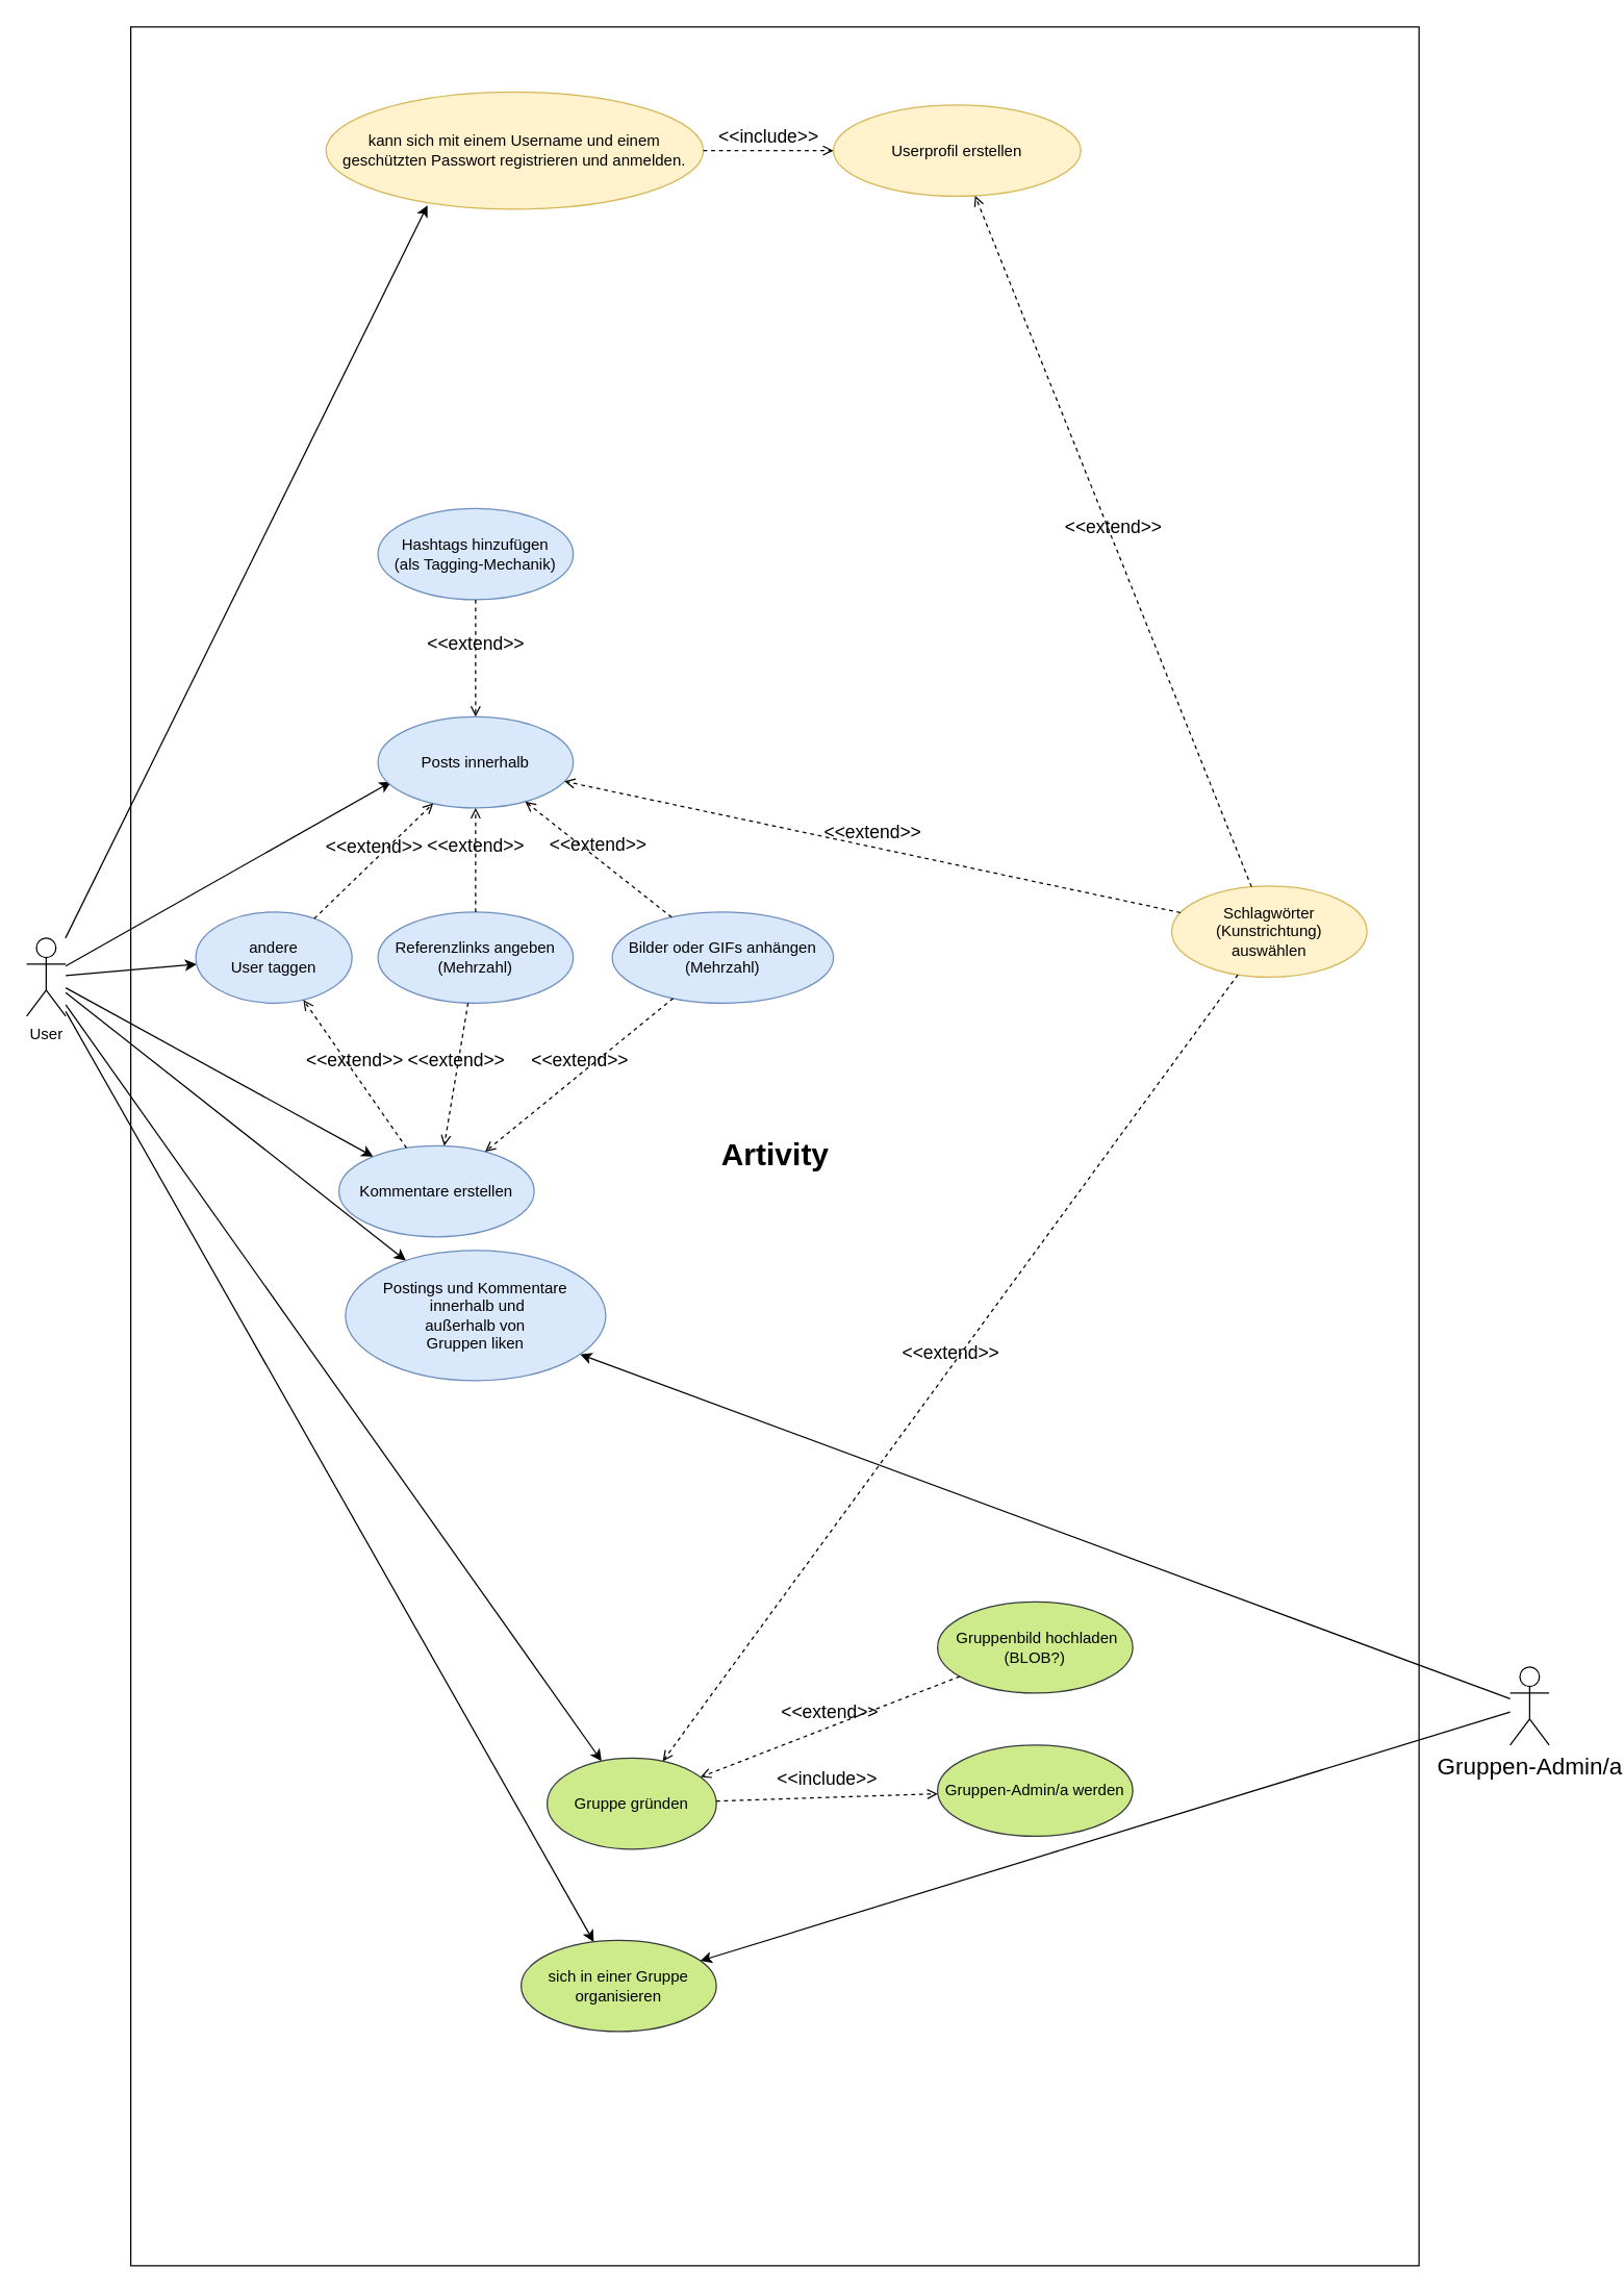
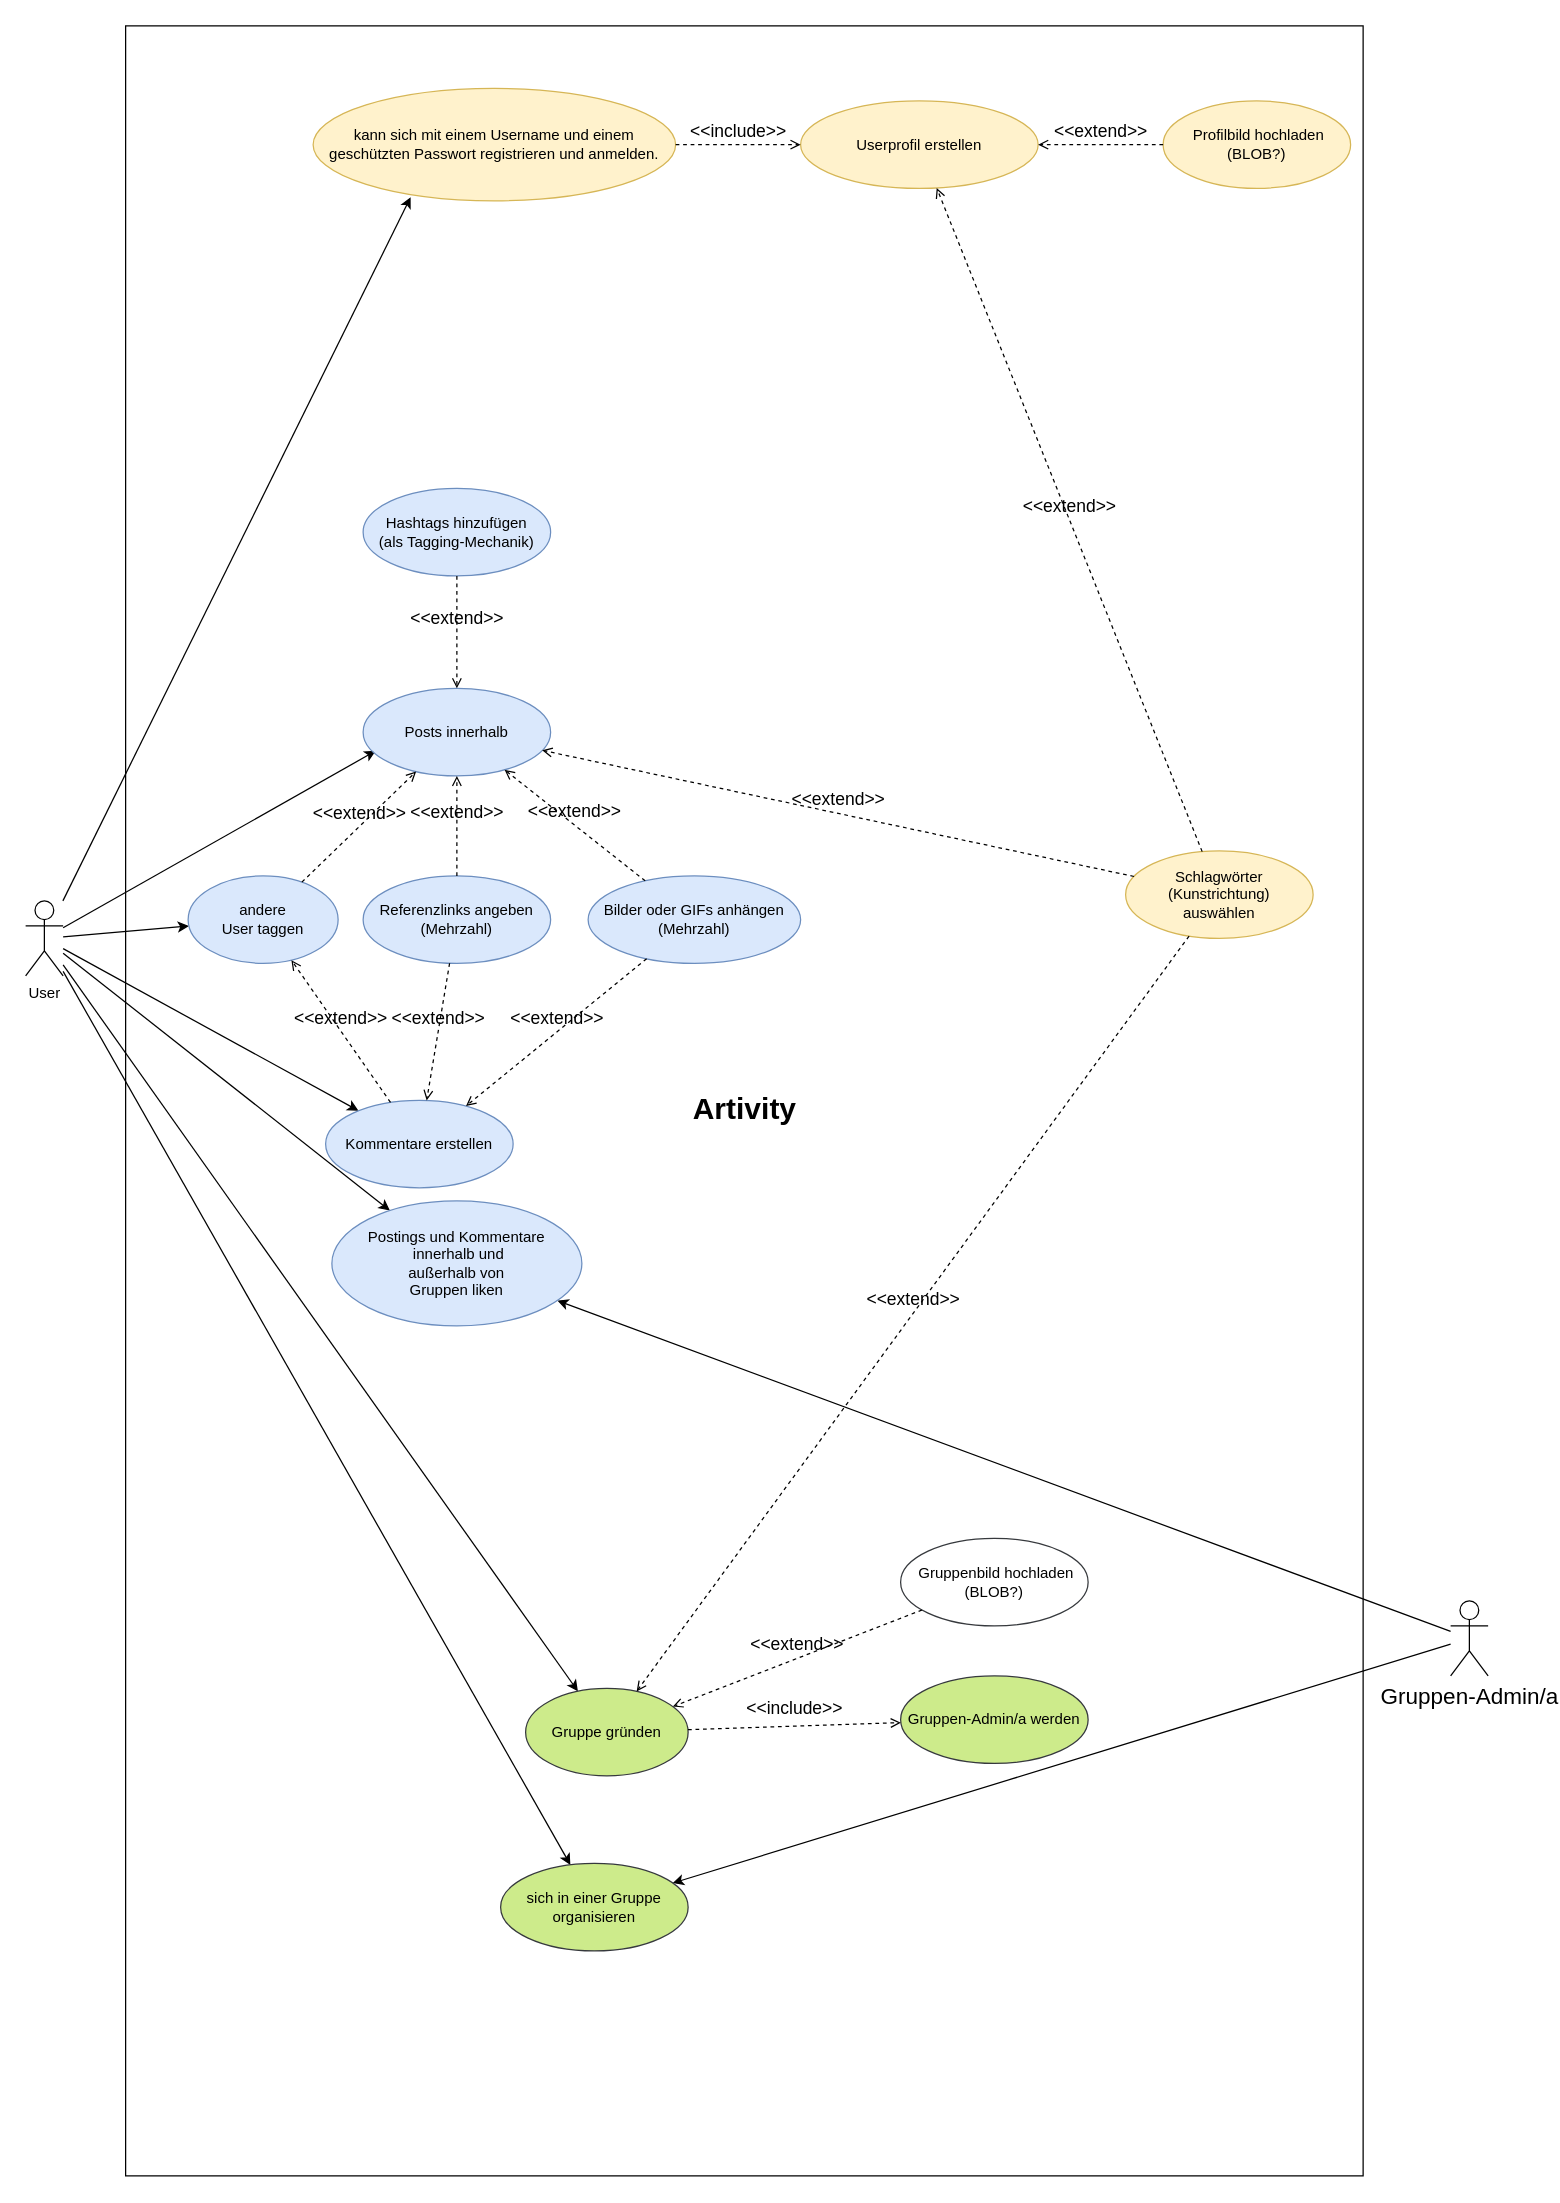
  <mxCell id="0" />
  <mxCell id="1" parent="0" />
  <mxCell id="2" value="&lt;font style=&quot;&quot;&gt;&lt;br&gt;&lt;b style=&quot;&quot;&gt;&lt;font style=&quot;font-size: 24px;&quot;&gt;Artivity&lt;/font&gt;&lt;/b&gt;&lt;/font&gt;" style="html=1;align=center;verticalAlign=middle;dashed=0;" parent="1" vertex="1"><mxGeometry x="100" y="20" width="990" height="1720" as="geometry" /></mxCell>
  <mxCell id="3" value="" style="edgeStyle=none;html=1;entryX=0.269;entryY=0.967;entryDx=0;entryDy=0;entryPerimeter=0;" parent="1" source="9" target="10" edge="1"><mxGeometry relative="1" as="geometry"><mxPoint x="460" y="806.25" as="targetPoint" /></mxGeometry></mxCell>
  <mxCell id="4" style="edgeStyle=none;html=1;entryX=0.067;entryY=0.714;entryDx=0;entryDy=0;entryPerimeter=0;fontSize=18;" parent="1" source="9" target="12" edge="1"><mxGeometry relative="1" as="geometry" /></mxCell>
  <mxCell id="5" style="edgeStyle=none;html=1;fontSize=18;" parent="1" source="9" target="16" edge="1"><mxGeometry relative="1" as="geometry" /></mxCell>
  <mxCell id="6" style="edgeStyle=none;html=1;fontSize=18;" parent="1" source="9" target="18" edge="1"><mxGeometry relative="1" as="geometry" /></mxCell>
  <mxCell id="7" style="edgeStyle=none;html=1;fontSize=14;" parent="1" source="9" target="39" edge="1"><mxGeometry relative="1" as="geometry" /></mxCell>
  <mxCell id="8" style="edgeStyle=none;html=1;fontSize=14;" parent="1" source="9" target="41" edge="1"><mxGeometry relative="1" as="geometry" /></mxCell>
  <mxCell id="9" value="User" style="shape=umlActor;verticalLabelPosition=bottom;verticalAlign=top;html=1;" parent="1" vertex="1"><mxGeometry x="20" y="720" width="30" height="60" as="geometry" /></mxCell>
  <mxCell id="10" value="kann sich mit einem Username und einem geschützten Passwort registrieren und anmelden." style="ellipse;whiteSpace=wrap;html=1;fillColor=#fff2cc;strokeColor=#d6b656;" parent="1" vertex="1"><mxGeometry x="250" y="70" width="290" height="90" as="geometry" /></mxCell>
  <mxCell id="11" value="Userprofil erstellen" style="ellipse;fillColor=#fff2cc;strokeColor=#d6b656;" parent="1" vertex="1"><mxGeometry x="640" y="80" width="190" height="70" as="geometry" /></mxCell>
  <mxCell id="12" value="Posts innerhalb" style="ellipse;whiteSpace=wrap;html=1;fillColor=#dae8fc;strokeColor=#6c8ebf;" parent="1" vertex="1"><mxGeometry x="290" y="550" width="150" height="70" as="geometry" /></mxCell>
  <mxCell id="13" value="Hashtags hinzufügen&lt;br&gt;(als Tagging-Mechanik)" style="ellipse;whiteSpace=wrap;html=1;fillColor=#dae8fc;strokeColor=#6c8ebf;" parent="1" vertex="1"><mxGeometry x="290" y="390" width="150" height="70" as="geometry" /></mxCell>
  <mxCell id="14" value="Referenzlinks angeben&lt;br&gt;(Mehrzahl)" style="ellipse;whiteSpace=wrap;html=1;fillColor=#dae8fc;strokeColor=#6c8ebf;" parent="1" vertex="1"><mxGeometry x="290" y="700" width="150" height="70" as="geometry" /></mxCell>
  <mxCell id="15" value="Bilder oder GIFs anhängen&lt;br&gt;(Mehrzahl)" style="ellipse;whiteSpace=wrap;html=1;fillColor=#dae8fc;strokeColor=#6c8ebf;" parent="1" vertex="1"><mxGeometry x="470" y="700" width="170" height="70" as="geometry" /></mxCell>
  <mxCell id="16" value="Kommentare erstellen" style="ellipse;whiteSpace=wrap;html=1;fillColor=#dae8fc;strokeColor=#6c8ebf;" parent="1" vertex="1"><mxGeometry x="260" y="879.5" width="150" height="70" as="geometry" /></mxCell>
+ <mxCell id="17" value="&amp;nbsp;Profilbild hochladen&lt;br&gt;(BLOB?)" style="ellipse;whiteSpace=wrap;html=1;fillColor=#fff2cc;strokeColor=#d6b656;" parent="1" vertex="1"><mxGeometry x="930" y="80" width="150" height="70" as="geometry" /></mxCell>
  <mxCell id="18" value="Gruppe gründen" style="ellipse;whiteSpace=wrap;html=1;fillColor=#cdeb8b;strokeColor=#36393d;" parent="1" vertex="1"><mxGeometry x="420" y="1350" width="130" height="70" as="geometry" /></mxCell>
  <mxCell id="19" style="edgeStyle=none;html=1;fontSize=14;" parent="1" source="21" target="39" edge="1"><mxGeometry relative="1" as="geometry" /></mxCell>
  <mxCell id="20" style="edgeStyle=none;html=1;fontSize=14;" parent="1" source="21" target="41" edge="1"><mxGeometry relative="1" as="geometry" /></mxCell>
  <mxCell id="21" value="Gruppen-Admin/a" style="shape=umlActor;verticalLabelPosition=bottom;verticalAlign=top;html=1;fontSize=18;" parent="1" vertex="1"><mxGeometry x="1160" y="1280" width="30" height="60" as="geometry" /></mxCell>
  <mxCell id="22" value="Schlagwörter (Kunstrichtung)&lt;br&gt;auswählen" style="ellipse;whiteSpace=wrap;html=1;fillColor=#fff2cc;strokeColor=#d6b656;" parent="1" vertex="1"><mxGeometry x="900" y="680" width="150" height="70" as="geometry" /></mxCell>
  <mxCell id="23" style="edgeStyle=none;html=1;fontSize=18;" parent="1" source="9" target="24" edge="1"><mxGeometry relative="1" as="geometry" /></mxCell>
  <mxCell id="24" value="andere &lt;br&gt;User taggen" style="ellipse;whiteSpace=wrap;html=1;fillColor=#dae8fc;strokeColor=#6c8ebf;" parent="1" vertex="1"><mxGeometry x="150" y="700" width="120" height="70" as="geometry" /></mxCell>
  <mxCell id="25" value="Gruppen-Admin/a werden" style="ellipse;whiteSpace=wrap;html=1;fillColor=#cdeb8b;strokeColor=#36393d;" parent="1" vertex="1"><mxGeometry x="720" y="1340" width="150" height="70" as="geometry" /></mxCell>
- <mxCell id="26" value="&amp;nbsp;Gruppenbild hochladen&lt;br&gt;(BLOB?)" style="ellipse;whiteSpace=wrap;html=1;fillColor=#cdeb8b;strokeColor=#36393d;" parent="1" vertex="1"><mxGeometry x="720" y="1230" width="150" height="70" as="geometry" /></mxCell>
+ <mxCell id="26" value="&amp;nbsp;Gruppenbild hochladen&lt;br&gt;(BLOB?)" style="ellipse;whiteSpace=wrap;html=1;fillColor=#ffffff;strokeColor=#36393d;" parent="1" vertex="1"><mxGeometry x="720" y="1230" width="150" height="70" as="geometry" /></mxCell>
  <mxCell id="27" value="&lt;font style=&quot;font-size: 14px;&quot;&gt;&amp;lt;&amp;lt;include&amp;gt;&amp;gt;&lt;/font&gt;" style="html=1;verticalAlign=bottom;labelBackgroundColor=none;endArrow=open;endFill=0;dashed=1;fontSize=24;" parent="1" source="18" target="25" edge="1"><mxGeometry width="160" relative="1" as="geometry"><mxPoint x="480" y="1140" as="sourcePoint" /><mxPoint x="640" y="1140" as="targetPoint" /></mxGeometry></mxCell>
  <mxCell id="28" value="&amp;lt;&amp;lt;extend&amp;gt;&amp;gt;" style="html=1;verticalAlign=bottom;labelBackgroundColor=none;endArrow=open;endFill=0;dashed=1;fontSize=14;" parent="1" source="22" target="18" edge="1"><mxGeometry width="160" relative="1" as="geometry"><mxPoint x="430" y="1020" as="sourcePoint" /><mxPoint x="590" y="1020" as="targetPoint" /></mxGeometry></mxCell>
  <mxCell id="29" value="&amp;lt;&amp;lt;extend&amp;gt;&amp;gt;" style="html=1;verticalAlign=bottom;labelBackgroundColor=none;endArrow=open;endFill=0;dashed=1;fontSize=14;" parent="1" source="15" target="16" edge="1"><mxGeometry width="160" relative="1" as="geometry"><mxPoint x="430" y="780" as="sourcePoint" /><mxPoint x="590" y="780" as="targetPoint" /></mxGeometry></mxCell>
  <mxCell id="30" value="&amp;lt;&amp;lt;extend&amp;gt;&amp;gt;" style="html=1;verticalAlign=bottom;labelBackgroundColor=none;endArrow=open;endFill=0;dashed=1;fontSize=14;" parent="1" source="14" target="16" edge="1"><mxGeometry width="160" relative="1" as="geometry"><mxPoint x="430" y="780" as="sourcePoint" /><mxPoint x="590" y="780" as="targetPoint" /></mxGeometry></mxCell>
  <mxCell id="31" value="&amp;lt;&amp;lt;extend&amp;gt;&amp;gt;" style="html=1;verticalAlign=bottom;labelBackgroundColor=none;endArrow=open;endFill=0;dashed=1;fontSize=14;" parent="1" source="24" target="12" edge="1"><mxGeometry width="160" relative="1" as="geometry"><mxPoint x="270" y="780" as="sourcePoint" /><mxPoint x="430" y="780" as="targetPoint" /></mxGeometry></mxCell>
  <mxCell id="32" value="&amp;lt;&amp;lt;extend&amp;gt;&amp;gt;" style="html=1;verticalAlign=bottom;labelBackgroundColor=none;endArrow=open;endFill=0;dashed=1;fontSize=14;" parent="1" source="14" target="12" edge="1"><mxGeometry width="160" relative="1" as="geometry"><mxPoint x="270" y="540" as="sourcePoint" /><mxPoint x="430" y="540" as="targetPoint" /></mxGeometry></mxCell>
  <mxCell id="33" value="&amp;lt;&amp;lt;extend&amp;gt;&amp;gt;" style="html=1;verticalAlign=bottom;labelBackgroundColor=none;endArrow=open;endFill=0;dashed=1;fontSize=14;" parent="1" source="15" target="12" edge="1"><mxGeometry width="160" relative="1" as="geometry"><mxPoint x="270" y="540" as="sourcePoint" /><mxPoint x="430" y="540" as="targetPoint" /></mxGeometry></mxCell>
  <mxCell id="34" value="&amp;lt;&amp;lt;extend&amp;gt;&amp;gt;" style="html=1;verticalAlign=bottom;labelBackgroundColor=none;endArrow=open;endFill=0;dashed=1;fontSize=14;" parent="1" source="13" target="12" edge="1"><mxGeometry width="160" relative="1" as="geometry"><mxPoint x="270" y="540" as="sourcePoint" /><mxPoint x="430" y="540" as="targetPoint" /></mxGeometry></mxCell>
  <mxCell id="35" value="&amp;lt;&amp;lt;extend&amp;gt;&amp;gt;" style="html=1;verticalAlign=bottom;labelBackgroundColor=none;endArrow=open;endFill=0;dashed=1;fontSize=14;" parent="1" source="22" target="11" edge="1"><mxGeometry width="160" relative="1" as="geometry"><mxPoint x="480" y="540" as="sourcePoint" /><mxPoint x="640" y="540" as="targetPoint" /></mxGeometry></mxCell>
+ <mxCell id="36" value="&amp;lt;&amp;lt;extend&amp;gt;&amp;gt;" style="html=1;verticalAlign=bottom;labelBackgroundColor=none;endArrow=open;endFill=0;dashed=1;fontSize=14;" parent="1" source="17" target="11" edge="1"><mxGeometry width="160" relative="1" as="geometry"><mxPoint x="480" y="540" as="sourcePoint" /><mxPoint x="640" y="540" as="targetPoint" /></mxGeometry></mxCell>
  <mxCell id="37" value="&amp;lt;&amp;lt;include&amp;gt;&amp;gt;" style="html=1;verticalAlign=bottom;labelBackgroundColor=none;endArrow=open;endFill=0;dashed=1;fontSize=14;" parent="1" source="10" target="11" edge="1"><mxGeometry width="160" relative="1" as="geometry"><mxPoint x="600" y="540" as="sourcePoint" /><mxPoint x="760" y="540" as="targetPoint" /></mxGeometry></mxCell>
  <mxCell id="38" value="&amp;lt;&amp;lt;extend&amp;gt;&amp;gt;" style="html=1;verticalAlign=bottom;labelBackgroundColor=none;endArrow=open;endFill=0;dashed=1;fontSize=14;" parent="1" source="26" target="18" edge="1"><mxGeometry width="160" relative="1" as="geometry"><mxPoint x="600" y="900" as="sourcePoint" /><mxPoint x="760" y="900" as="targetPoint" /></mxGeometry></mxCell>
  <mxCell id="39" value="Postings und Kommentare&lt;br&gt;&amp;nbsp;innerhalb und&lt;br&gt;außerhalb von &lt;br&gt;Gruppen liken" style="ellipse;whiteSpace=wrap;html=1;fillColor=#dae8fc;strokeColor=#6c8ebf;" parent="1" vertex="1"><mxGeometry x="265" y="960" width="200" height="100" as="geometry" /></mxCell>
  <mxCell id="40" value="&amp;lt;&amp;lt;extend&amp;gt;&amp;gt;" style="html=1;verticalAlign=bottom;labelBackgroundColor=none;endArrow=open;endFill=0;dashed=1;fontSize=14;" parent="1" source="22" target="12" edge="1"><mxGeometry width="160" relative="1" as="geometry"><mxPoint x="450" y="1120" as="sourcePoint" /><mxPoint x="610" y="1120" as="targetPoint" /></mxGeometry></mxCell>
  <mxCell id="41" value="sich in einer Gruppe organisieren" style="ellipse;whiteSpace=wrap;html=1;fillColor=#cdeb8b;strokeColor=#36393d;" parent="1" vertex="1"><mxGeometry x="400" y="1490" width="150" height="70" as="geometry" /></mxCell>
  <mxCell id="42" value="&lt;font style=&quot;font-size: 14px;&quot;&gt;&amp;lt;&amp;lt;extend&amp;gt;&amp;gt;&lt;/font&gt;" style="html=1;verticalAlign=bottom;labelBackgroundColor=none;endArrow=open;endFill=0;dashed=1;" parent="1" source="16" target="24" edge="1"><mxGeometry width="160" relative="1" as="geometry"><mxPoint x="320" y="640" as="sourcePoint" /><mxPoint x="480" y="640" as="targetPoint" /></mxGeometry></mxCell>
